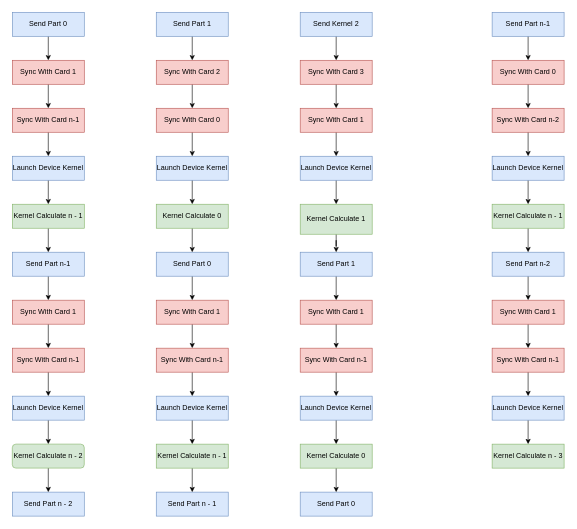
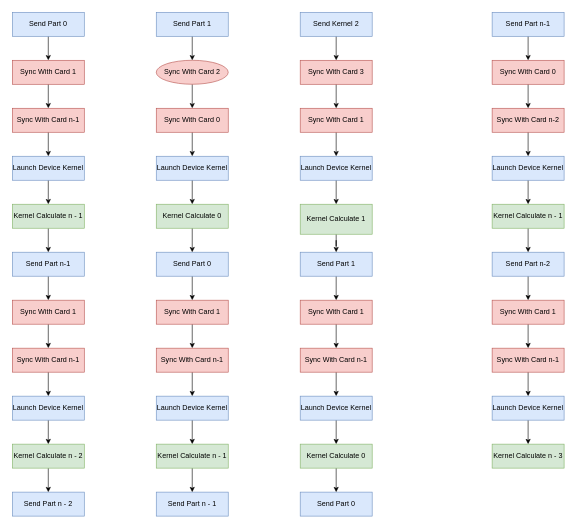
  <mxCell id="0" />
  <mxCell id="1" parent="0" />
  <mxCell id="2" value="" style="edgeStyle=orthogonalEdgeStyle;rounded=0;orthogonalLoop=1;jettySize=auto;html=1;" edge="1" parent="1" source="3" target="5"><mxGeometry relative="1" as="geometry" /></mxCell>
  <mxCell id="3" value="Sync With Card 1" style="rounded=0;whiteSpace=wrap;html=1;fillColor=#f8cecc;strokeColor=#b85450;" vertex="1" parent="1"><mxGeometry x="20" y="100" width="120" height="40" as="geometry" /></mxCell>
  <mxCell id="4" value="" style="edgeStyle=orthogonalEdgeStyle;rounded=0;orthogonalLoop=1;jettySize=auto;html=1;" edge="1" parent="1" source="5" target="7"><mxGeometry relative="1" as="geometry" /></mxCell>
  <mxCell id="5" value="Sync With Card n-1" style="rounded=0;whiteSpace=wrap;html=1;fillColor=#f8cecc;strokeColor=#b85450;" vertex="1" parent="1"><mxGeometry x="20" y="180" width="120" height="40" as="geometry" /></mxCell>
  <mxCell id="6" value="" style="edgeStyle=orthogonalEdgeStyle;rounded=0;orthogonalLoop=1;jettySize=auto;html=1;" edge="1" parent="1" source="7" target="13"><mxGeometry relative="1" as="geometry" /></mxCell>
  <mxCell id="7" value="Launch Device Kernel" style="rounded=0;whiteSpace=wrap;html=1;fillColor=#dae8fc;strokeColor=#6c8ebf;" vertex="1" parent="1"><mxGeometry x="20" y="260" width="120" height="40" as="geometry" /></mxCell>
  <mxCell id="8" value="" style="edgeStyle=orthogonalEdgeStyle;rounded=0;orthogonalLoop=1;jettySize=auto;html=1;" edge="1" parent="1" source="9" target="15"><mxGeometry relative="1" as="geometry" /></mxCell>
  <mxCell id="9" value="Send Part n-1" style="rounded=0;whiteSpace=wrap;html=1;fillColor=#dae8fc;strokeColor=#6c8ebf;" vertex="1" parent="1"><mxGeometry x="20" y="420" width="120" height="40" as="geometry" /></mxCell>
  <mxCell id="10" value="" style="edgeStyle=orthogonalEdgeStyle;rounded=0;orthogonalLoop=1;jettySize=auto;html=1;" edge="1" parent="1" source="11" target="3"><mxGeometry relative="1" as="geometry" /></mxCell>
  <mxCell id="11" value="Send Part 0" style="rounded=0;whiteSpace=wrap;html=1;fillColor=#dae8fc;strokeColor=#6c8ebf;" vertex="1" parent="1"><mxGeometry x="20" y="20" width="120" height="40" as="geometry" /></mxCell>
  <mxCell id="12" value="" style="edgeStyle=orthogonalEdgeStyle;rounded=0;orthogonalLoop=1;jettySize=auto;html=1;" edge="1" parent="1" source="13" target="9"><mxGeometry relative="1" as="geometry" /></mxCell>
  <mxCell id="13" value="Kernel Calculate n - 1" style="rounded=0;whiteSpace=wrap;html=1;fillColor=#d5e8d4;strokeColor=#82b366;" vertex="1" parent="1"><mxGeometry x="20" y="340" width="120" height="40" as="geometry" /></mxCell>
  <mxCell id="14" value="" style="edgeStyle=orthogonalEdgeStyle;rounded=0;orthogonalLoop=1;jettySize=auto;html=1;" edge="1" parent="1" source="15" target="17"><mxGeometry relative="1" as="geometry" /></mxCell>
  <mxCell id="15" value="Sync With Card 1" style="rounded=0;whiteSpace=wrap;html=1;fillColor=#f8cecc;strokeColor=#b85450;" vertex="1" parent="1"><mxGeometry x="20" y="500" width="120" height="40" as="geometry" /></mxCell>
  <mxCell id="16" value="" style="edgeStyle=orthogonalEdgeStyle;rounded=0;orthogonalLoop=1;jettySize=auto;html=1;" edge="1" parent="1" source="17" target="19"><mxGeometry relative="1" as="geometry" /></mxCell>
  <mxCell id="17" value="Sync With Card n-1" style="rounded=0;whiteSpace=wrap;html=1;fillColor=#f8cecc;strokeColor=#b85450;" vertex="1" parent="1"><mxGeometry x="20" y="580" width="120" height="40" as="geometry" /></mxCell>
  <mxCell id="18" value="" style="edgeStyle=orthogonalEdgeStyle;rounded=0;orthogonalLoop=1;jettySize=auto;html=1;" edge="1" parent="1" source="19" target="22"><mxGeometry relative="1" as="geometry" /></mxCell>
  <mxCell id="19" value="Launch Device Kernel" style="rounded=0;whiteSpace=wrap;html=1;fillColor=#dae8fc;strokeColor=#6c8ebf;" vertex="1" parent="1"><mxGeometry x="20" y="660" width="120" height="40" as="geometry" /></mxCell>
  <mxCell id="20" value="Send Part n - 2" style="rounded=0;whiteSpace=wrap;html=1;fillColor=#dae8fc;strokeColor=#6c8ebf;" vertex="1" parent="1"><mxGeometry x="20" y="820" width="120" height="40" as="geometry" /></mxCell>
  <mxCell id="21" value="" style="edgeStyle=orthogonalEdgeStyle;rounded=0;orthogonalLoop=1;jettySize=auto;html=1;" edge="1" parent="1" source="22" target="20"><mxGeometry relative="1" as="geometry" /></mxCell>
- <mxCell id="22" value="Kernel Calculate n - 2" style="whiteSpace=wrap;html=1;fillColor=#d5e8d4;strokeColor=#82b366;rounded=1;" vertex="1" parent="1"><mxGeometry x="20" y="740" width="120" height="40" as="geometry" /></mxCell>
+ <mxCell id="22" value="Kernel Calculate n - 2" style="rounded=0;whiteSpace=wrap;html=1;fillColor=#d5e8d4;strokeColor=#82b366;" vertex="1" parent="1"><mxGeometry x="20" y="740" width="120" height="40" as="geometry" /></mxCell>
  <mxCell id="23" value="" style="edgeStyle=orthogonalEdgeStyle;rounded=0;orthogonalLoop=1;jettySize=auto;html=1;" edge="1" parent="1" source="24" target="26"><mxGeometry relative="1" as="geometry" /></mxCell>
- <mxCell id="24" value="Sync With Card 2" style="rounded=0;whiteSpace=wrap;html=1;fillColor=#f8cecc;strokeColor=#b85450;" vertex="1" parent="1"><mxGeometry x="260" y="100" width="120" height="40" as="geometry" /></mxCell>
+ <mxCell id="24" value="Sync With Card 2" style="ellipse;whiteSpace=wrap;html=1;fillColor=#f8cecc;strokeColor=#b85450;" vertex="1" parent="1"><mxGeometry x="260" y="100" width="120" height="40" as="geometry" /></mxCell>
  <mxCell id="25" value="" style="edgeStyle=orthogonalEdgeStyle;rounded=0;orthogonalLoop=1;jettySize=auto;html=1;" edge="1" parent="1" source="26" target="28"><mxGeometry relative="1" as="geometry" /></mxCell>
  <mxCell id="26" value="Sync With Card 0" style="rounded=0;whiteSpace=wrap;html=1;fillColor=#f8cecc;strokeColor=#b85450;" vertex="1" parent="1"><mxGeometry x="260" y="180" width="120" height="40" as="geometry" /></mxCell>
  <mxCell id="27" value="" style="edgeStyle=orthogonalEdgeStyle;rounded=0;orthogonalLoop=1;jettySize=auto;html=1;" edge="1" parent="1" source="28" target="34"><mxGeometry relative="1" as="geometry" /></mxCell>
  <mxCell id="28" value="Launch Device Kernel" style="rounded=0;whiteSpace=wrap;html=1;fillColor=#dae8fc;strokeColor=#6c8ebf;" vertex="1" parent="1"><mxGeometry x="260" y="260" width="120" height="40" as="geometry" /></mxCell>
  <mxCell id="29" value="" style="edgeStyle=orthogonalEdgeStyle;rounded=0;orthogonalLoop=1;jettySize=auto;html=1;" edge="1" parent="1" source="30" target="36"><mxGeometry relative="1" as="geometry" /></mxCell>
  <mxCell id="30" value="Send Part 0" style="rounded=0;whiteSpace=wrap;html=1;fillColor=#dae8fc;strokeColor=#6c8ebf;" vertex="1" parent="1"><mxGeometry x="260" y="420" width="120" height="40" as="geometry" /></mxCell>
  <mxCell id="31" value="" style="edgeStyle=orthogonalEdgeStyle;rounded=0;orthogonalLoop=1;jettySize=auto;html=1;" edge="1" parent="1" source="32" target="24"><mxGeometry relative="1" as="geometry" /></mxCell>
  <mxCell id="32" value="Send Part 1" style="rounded=0;whiteSpace=wrap;html=1;fillColor=#dae8fc;strokeColor=#6c8ebf;" vertex="1" parent="1"><mxGeometry x="260" y="20" width="120" height="40" as="geometry" /></mxCell>
  <mxCell id="33" value="" style="edgeStyle=orthogonalEdgeStyle;rounded=0;orthogonalLoop=1;jettySize=auto;html=1;" edge="1" parent="1" source="34" target="30"><mxGeometry relative="1" as="geometry" /></mxCell>
  <mxCell id="34" value="Kernel Calculate 0" style="rounded=0;whiteSpace=wrap;html=1;fillColor=#d5e8d4;strokeColor=#82b366;" vertex="1" parent="1"><mxGeometry x="260" y="340" width="120" height="40" as="geometry" /></mxCell>
  <mxCell id="35" value="" style="edgeStyle=orthogonalEdgeStyle;rounded=0;orthogonalLoop=1;jettySize=auto;html=1;" edge="1" parent="1" source="36" target="38"><mxGeometry relative="1" as="geometry" /></mxCell>
  <mxCell id="36" value="Sync With Card 1" style="rounded=0;whiteSpace=wrap;html=1;fillColor=#f8cecc;strokeColor=#b85450;" vertex="1" parent="1"><mxGeometry x="260" y="500" width="120" height="40" as="geometry" /></mxCell>
  <mxCell id="37" value="" style="edgeStyle=orthogonalEdgeStyle;rounded=0;orthogonalLoop=1;jettySize=auto;html=1;" edge="1" parent="1" source="38" target="40"><mxGeometry relative="1" as="geometry" /></mxCell>
  <mxCell id="38" value="Sync With Card n-1" style="rounded=0;whiteSpace=wrap;html=1;fillColor=#f8cecc;strokeColor=#b85450;" vertex="1" parent="1"><mxGeometry x="260" y="580" width="120" height="40" as="geometry" /></mxCell>
  <mxCell id="39" value="" style="edgeStyle=orthogonalEdgeStyle;rounded=0;orthogonalLoop=1;jettySize=auto;html=1;" edge="1" parent="1" source="40" target="43"><mxGeometry relative="1" as="geometry" /></mxCell>
  <mxCell id="40" value="Launch Device Kernel" style="rounded=0;whiteSpace=wrap;html=1;fillColor=#dae8fc;strokeColor=#6c8ebf;" vertex="1" parent="1"><mxGeometry x="260" y="660" width="120" height="40" as="geometry" /></mxCell>
  <mxCell id="41" value="Send Part n - 1" style="rounded=0;whiteSpace=wrap;html=1;fillColor=#dae8fc;strokeColor=#6c8ebf;" vertex="1" parent="1"><mxGeometry x="260" y="820" width="120" height="40" as="geometry" /></mxCell>
  <mxCell id="42" value="" style="edgeStyle=orthogonalEdgeStyle;rounded=0;orthogonalLoop=1;jettySize=auto;html=1;" edge="1" parent="1" source="43" target="41"><mxGeometry relative="1" as="geometry" /></mxCell>
  <mxCell id="43" value="Kernel Calculate n - 1" style="rounded=0;whiteSpace=wrap;html=1;fillColor=#d5e8d4;strokeColor=#82b366;" vertex="1" parent="1"><mxGeometry x="260" y="740" width="120" height="40" as="geometry" /></mxCell>
  <mxCell id="44" value="" style="edgeStyle=orthogonalEdgeStyle;rounded=0;orthogonalLoop=1;jettySize=auto;html=1;" edge="1" parent="1" source="45" target="47"><mxGeometry relative="1" as="geometry" /></mxCell>
  <mxCell id="45" value="Sync With Card 3" style="rounded=0;whiteSpace=wrap;html=1;fillColor=#f8cecc;strokeColor=#b85450;" vertex="1" parent="1"><mxGeometry x="500" y="100" width="120" height="40" as="geometry" /></mxCell>
  <mxCell id="46" value="" style="edgeStyle=orthogonalEdgeStyle;rounded=0;orthogonalLoop=1;jettySize=auto;html=1;" edge="1" parent="1" source="47" target="49"><mxGeometry relative="1" as="geometry" /></mxCell>
  <mxCell id="47" value="Sync With Card 1" style="rounded=0;whiteSpace=wrap;html=1;fillColor=#f8cecc;strokeColor=#b85450;" vertex="1" parent="1"><mxGeometry x="500" y="180" width="120" height="40" as="geometry" /></mxCell>
  <mxCell id="48" value="" style="edgeStyle=orthogonalEdgeStyle;rounded=0;orthogonalLoop=1;jettySize=auto;html=1;" edge="1" parent="1" source="49" target="55"><mxGeometry relative="1" as="geometry" /></mxCell>
  <mxCell id="49" value="Launch Device Kernel" style="rounded=0;whiteSpace=wrap;html=1;fillColor=#dae8fc;strokeColor=#6c8ebf;" vertex="1" parent="1"><mxGeometry x="500" y="260" width="120" height="40" as="geometry" /></mxCell>
  <mxCell id="50" value="" style="edgeStyle=orthogonalEdgeStyle;rounded=0;orthogonalLoop=1;jettySize=auto;html=1;" edge="1" parent="1" source="51" target="57"><mxGeometry relative="1" as="geometry" /></mxCell>
  <mxCell id="51" value="Send Part 1" style="rounded=0;whiteSpace=wrap;html=1;fillColor=#dae8fc;strokeColor=#6c8ebf;" vertex="1" parent="1"><mxGeometry x="500" y="420" width="120" height="40" as="geometry" /></mxCell>
  <mxCell id="52" value="" style="edgeStyle=orthogonalEdgeStyle;rounded=0;orthogonalLoop=1;jettySize=auto;html=1;" edge="1" parent="1" source="53" target="45"><mxGeometry relative="1" as="geometry" /></mxCell>
  <mxCell id="53" value="Send Kernel 2" style="rounded=0;whiteSpace=wrap;html=1;fillColor=#dae8fc;strokeColor=#6c8ebf;" vertex="1" parent="1"><mxGeometry x="500" y="20" width="120" height="40" as="geometry" /></mxCell>
  <mxCell id="54" value="" style="edgeStyle=orthogonalEdgeStyle;rounded=0;orthogonalLoop=1;jettySize=auto;html=1;" edge="1" parent="1" source="55" target="51"><mxGeometry relative="1" as="geometry" /></mxCell>
  <mxCell id="55" value="Kernel Calculate 1" style="rounded=0;whiteSpace=wrap;html=1;fillColor=#d5e8d4;strokeColor=#82b366;" vertex="1" parent="1"><mxGeometry x="500" y="340" width="120" height="50" as="geometry" /></mxCell>
  <mxCell id="56" value="" style="edgeStyle=orthogonalEdgeStyle;rounded=0;orthogonalLoop=1;jettySize=auto;html=1;" edge="1" parent="1" source="57" target="59"><mxGeometry relative="1" as="geometry" /></mxCell>
  <mxCell id="57" value="Sync With Card 1" style="rounded=0;whiteSpace=wrap;html=1;fillColor=#f8cecc;strokeColor=#b85450;" vertex="1" parent="1"><mxGeometry x="500" y="500" width="120" height="40" as="geometry" /></mxCell>
  <mxCell id="58" value="" style="edgeStyle=orthogonalEdgeStyle;rounded=0;orthogonalLoop=1;jettySize=auto;html=1;" edge="1" parent="1" source="59" target="61"><mxGeometry relative="1" as="geometry" /></mxCell>
  <mxCell id="59" value="Sync With Card n-1" style="rounded=0;whiteSpace=wrap;html=1;fillColor=#f8cecc;strokeColor=#b85450;" vertex="1" parent="1"><mxGeometry x="500" y="580" width="120" height="40" as="geometry" /></mxCell>
  <mxCell id="60" value="" style="edgeStyle=orthogonalEdgeStyle;rounded=0;orthogonalLoop=1;jettySize=auto;html=1;" edge="1" parent="1" source="61" target="64"><mxGeometry relative="1" as="geometry" /></mxCell>
  <mxCell id="61" value="Launch Device Kernel" style="rounded=0;whiteSpace=wrap;html=1;fillColor=#dae8fc;strokeColor=#6c8ebf;" vertex="1" parent="1"><mxGeometry x="500" y="660" width="120" height="40" as="geometry" /></mxCell>
  <mxCell id="62" value="Send Part 0" style="rounded=0;whiteSpace=wrap;html=1;fillColor=#dae8fc;strokeColor=#6c8ebf;" vertex="1" parent="1"><mxGeometry x="500" y="820" width="120" height="40" as="geometry" /></mxCell>
  <mxCell id="63" value="" style="edgeStyle=orthogonalEdgeStyle;rounded=0;orthogonalLoop=1;jettySize=auto;html=1;" edge="1" parent="1" source="64" target="62"><mxGeometry relative="1" as="geometry" /></mxCell>
  <mxCell id="64" value="Kernel Calculate 0" style="rounded=0;whiteSpace=wrap;html=1;fillColor=#d5e8d4;strokeColor=#82b366;" vertex="1" parent="1"><mxGeometry x="500" y="740" width="120" height="40" as="geometry" /></mxCell>
  <mxCell id="65" value="" style="edgeStyle=orthogonalEdgeStyle;rounded=0;orthogonalLoop=1;jettySize=auto;html=1;" edge="1" parent="1" source="66" target="68"><mxGeometry relative="1" as="geometry" /></mxCell>
  <mxCell id="66" value="Sync With Card 0" style="rounded=0;whiteSpace=wrap;html=1;fillColor=#f8cecc;strokeColor=#b85450;" vertex="1" parent="1"><mxGeometry x="820" y="100" width="120" height="40" as="geometry" /></mxCell>
  <mxCell id="67" value="" style="edgeStyle=orthogonalEdgeStyle;rounded=0;orthogonalLoop=1;jettySize=auto;html=1;" edge="1" parent="1" source="68" target="70"><mxGeometry relative="1" as="geometry" /></mxCell>
  <mxCell id="68" value="Sync With Card n-2" style="rounded=0;whiteSpace=wrap;html=1;fillColor=#f8cecc;strokeColor=#b85450;" vertex="1" parent="1"><mxGeometry x="820" y="180" width="120" height="40" as="geometry" /></mxCell>
  <mxCell id="69" value="" style="edgeStyle=orthogonalEdgeStyle;rounded=0;orthogonalLoop=1;jettySize=auto;html=1;" edge="1" parent="1" source="70" target="76"><mxGeometry relative="1" as="geometry" /></mxCell>
  <mxCell id="70" value="Launch Device Kernel" style="rounded=0;whiteSpace=wrap;html=1;fillColor=#dae8fc;strokeColor=#6c8ebf;" vertex="1" parent="1"><mxGeometry x="820" y="260" width="120" height="40" as="geometry" /></mxCell>
  <mxCell id="71" value="" style="edgeStyle=orthogonalEdgeStyle;rounded=0;orthogonalLoop=1;jettySize=auto;html=1;" edge="1" parent="1" source="72" target="78"><mxGeometry relative="1" as="geometry" /></mxCell>
  <mxCell id="72" value="Send Part n-2" style="rounded=0;whiteSpace=wrap;html=1;fillColor=#dae8fc;strokeColor=#6c8ebf;" vertex="1" parent="1"><mxGeometry x="820" y="420" width="120" height="40" as="geometry" /></mxCell>
  <mxCell id="73" value="" style="edgeStyle=orthogonalEdgeStyle;rounded=0;orthogonalLoop=1;jettySize=auto;html=1;" edge="1" parent="1" source="74" target="66"><mxGeometry relative="1" as="geometry" /></mxCell>
  <mxCell id="74" value="Send Part n-1" style="rounded=0;whiteSpace=wrap;html=1;fillColor=#dae8fc;strokeColor=#6c8ebf;" vertex="1" parent="1"><mxGeometry x="820" y="20" width="120" height="40" as="geometry" /></mxCell>
  <mxCell id="75" value="" style="edgeStyle=orthogonalEdgeStyle;rounded=0;orthogonalLoop=1;jettySize=auto;html=1;" edge="1" parent="1" source="76" target="72"><mxGeometry relative="1" as="geometry" /></mxCell>
  <mxCell id="76" value="Kernel Calculate n - 1" style="rounded=0;whiteSpace=wrap;html=1;fillColor=#d5e8d4;strokeColor=#82b366;" vertex="1" parent="1"><mxGeometry x="820" y="340" width="120" height="40" as="geometry" /></mxCell>
  <mxCell id="77" value="" style="edgeStyle=orthogonalEdgeStyle;rounded=0;orthogonalLoop=1;jettySize=auto;html=1;" edge="1" parent="1" source="78" target="80"><mxGeometry relative="1" as="geometry" /></mxCell>
  <mxCell id="78" value="Sync With Card 1" style="rounded=0;whiteSpace=wrap;html=1;fillColor=#f8cecc;strokeColor=#b85450;" vertex="1" parent="1"><mxGeometry x="820" y="500" width="120" height="40" as="geometry" /></mxCell>
  <mxCell id="79" value="" style="edgeStyle=orthogonalEdgeStyle;rounded=0;orthogonalLoop=1;jettySize=auto;html=1;" edge="1" parent="1" source="80" target="82"><mxGeometry relative="1" as="geometry" /></mxCell>
  <mxCell id="80" value="Sync With Card n-1" style="rounded=0;whiteSpace=wrap;html=1;fillColor=#f8cecc;strokeColor=#b85450;" vertex="1" parent="1"><mxGeometry x="820" y="580" width="120" height="40" as="geometry" /></mxCell>
  <mxCell id="81" value="" style="edgeStyle=orthogonalEdgeStyle;rounded=0;orthogonalLoop=1;jettySize=auto;html=1;" edge="1" parent="1" source="82" target="83"><mxGeometry relative="1" as="geometry" /></mxCell>
  <mxCell id="82" value="Launch Device Kernel" style="rounded=0;whiteSpace=wrap;html=1;fillColor=#dae8fc;strokeColor=#6c8ebf;" vertex="1" parent="1"><mxGeometry x="820" y="660" width="120" height="40" as="geometry" /></mxCell>
  <mxCell id="83" value="Kernel Calculate n - 3" style="rounded=0;whiteSpace=wrap;html=1;fillColor=#d5e8d4;strokeColor=#82b366;" vertex="1" parent="1"><mxGeometry x="820" y="740" width="120" height="40" as="geometry" /></mxCell>
